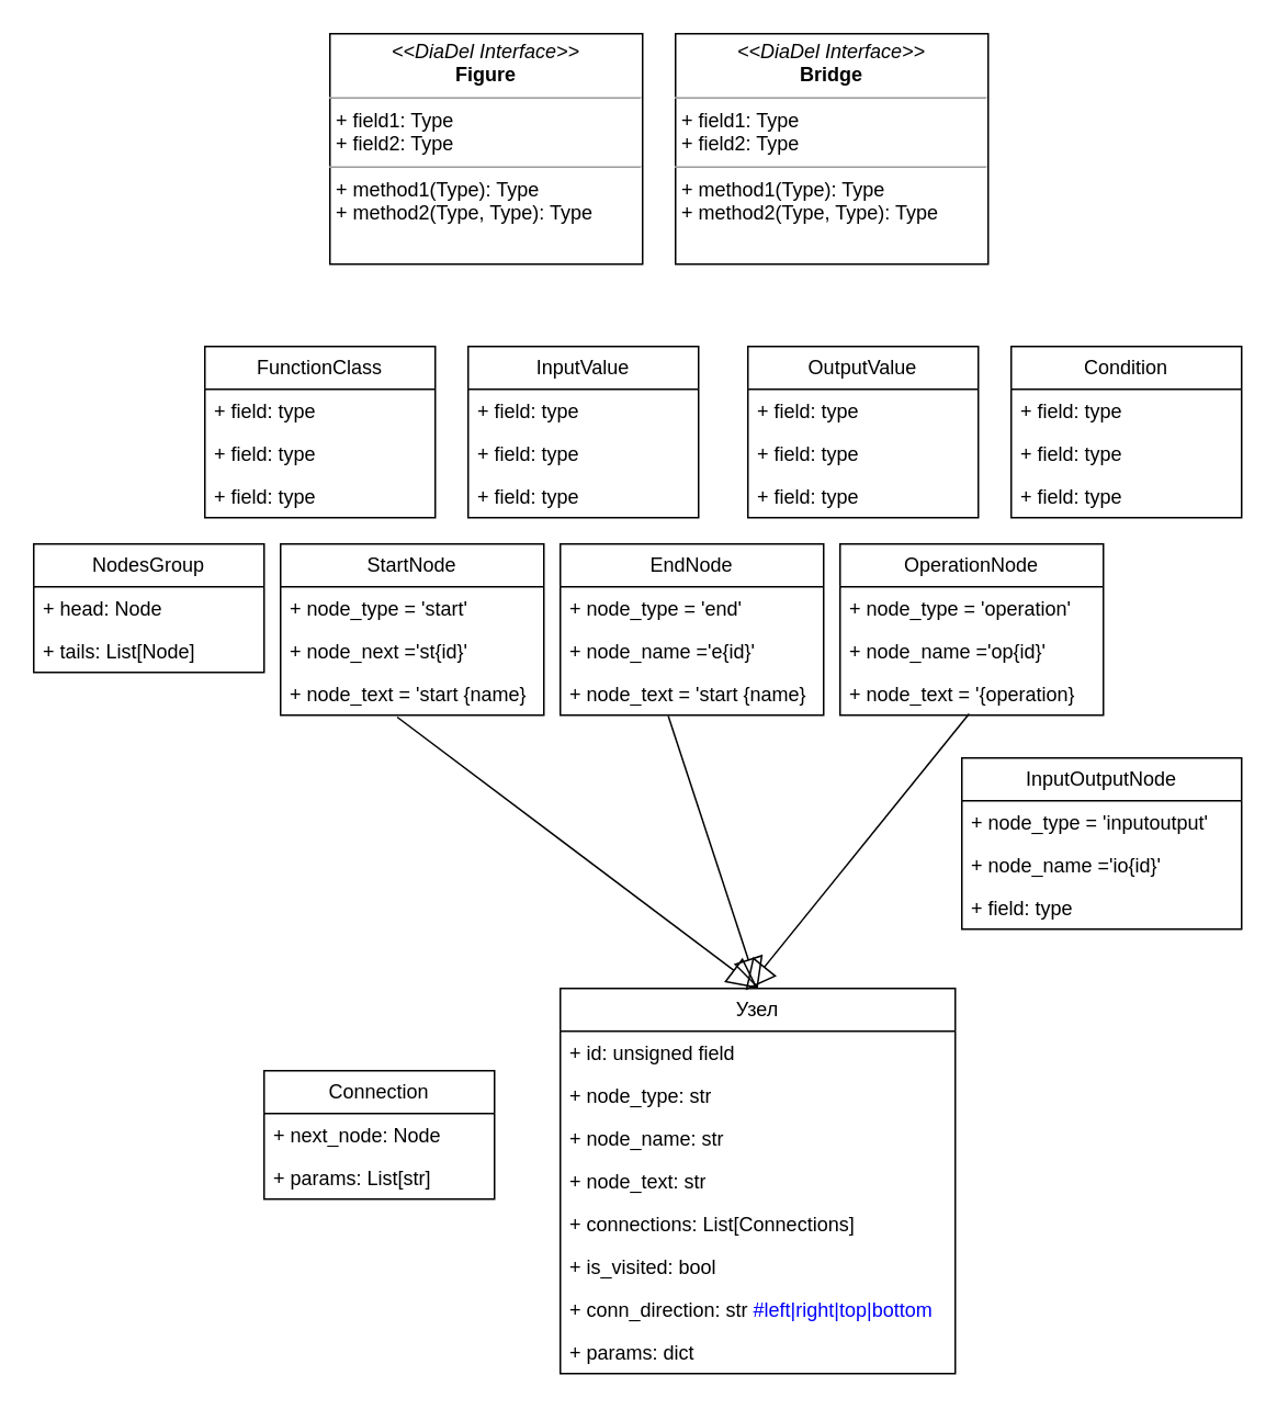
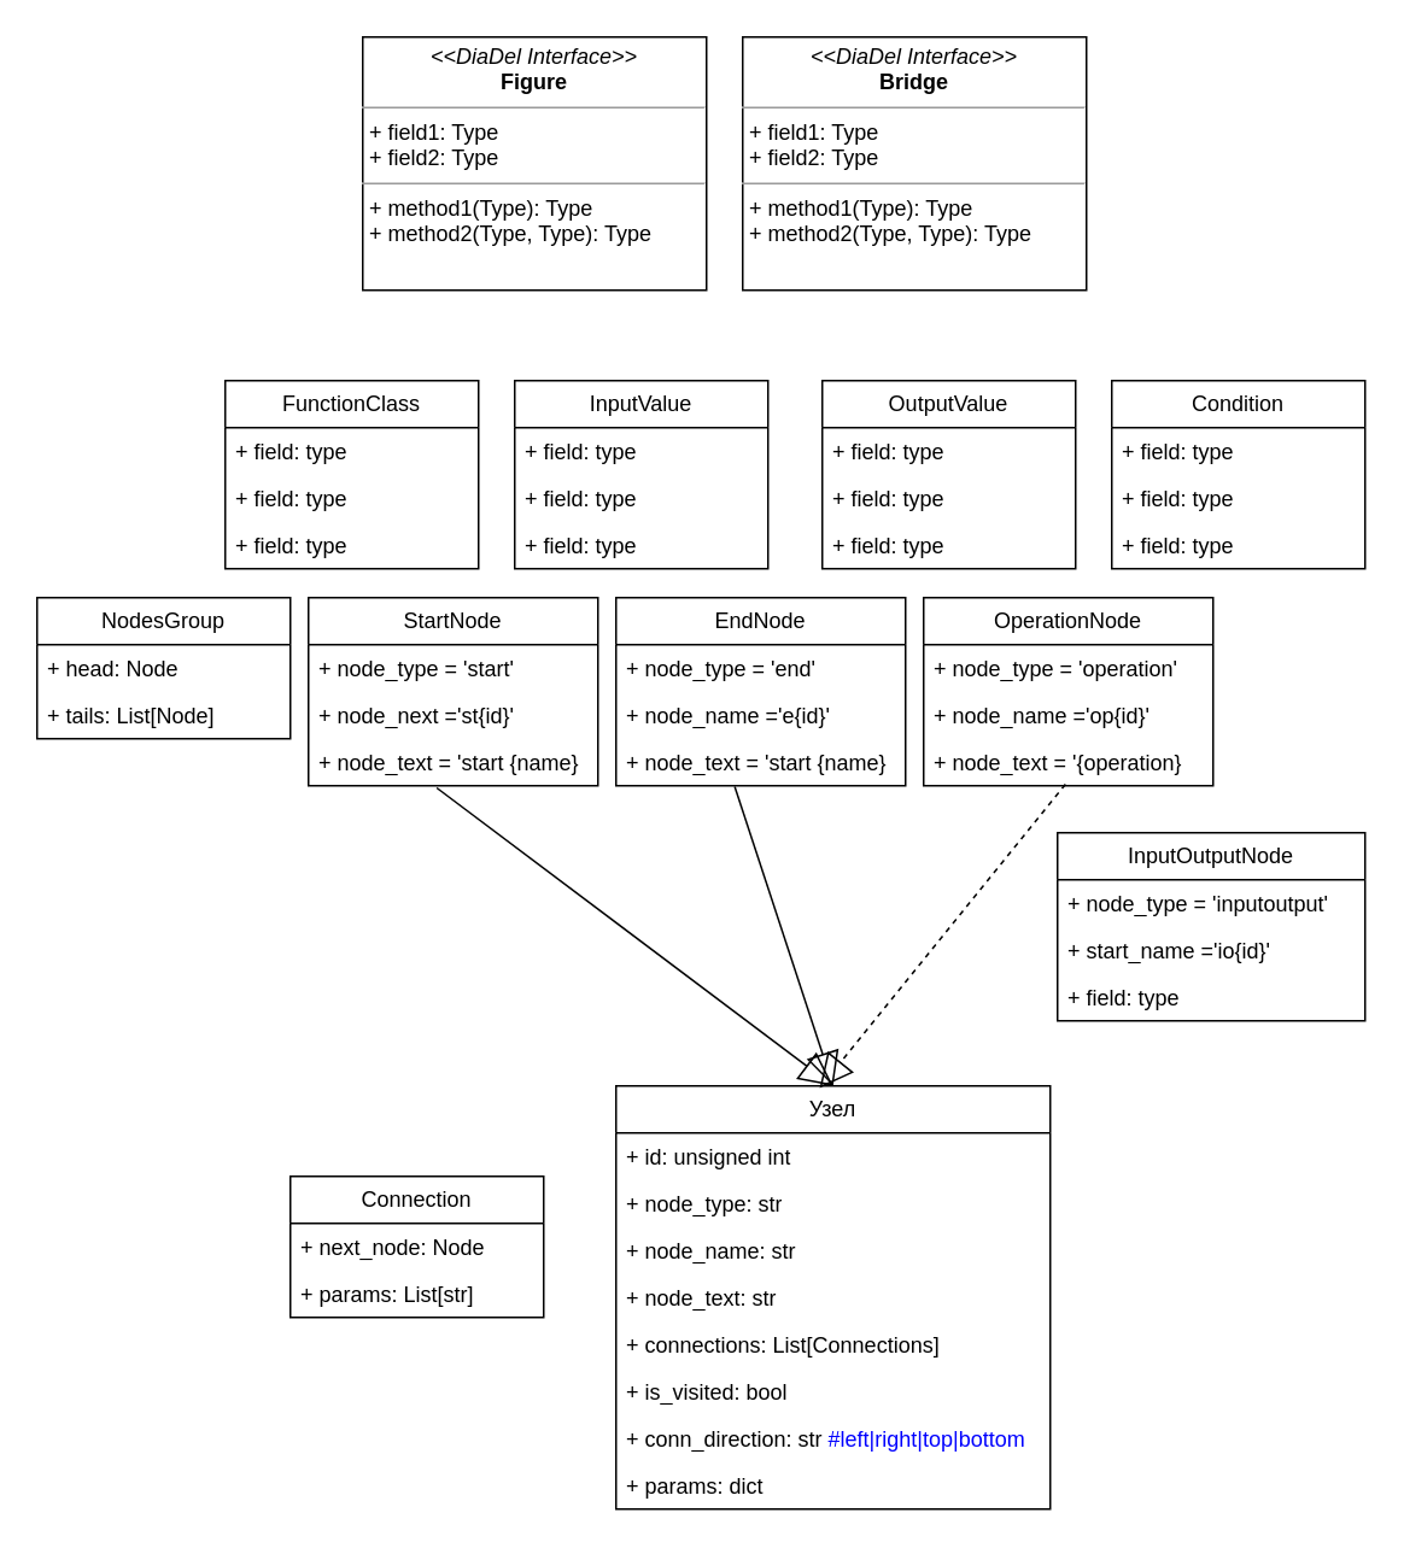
  <mxCell id="0" />
  <mxCell id="1" parent="0" />
  <mxCell id="2" value="Узел" style="swimlane;fontStyle=0;childLayout=stackLayout;horizontal=1;startSize=26;fillColor=none;horizontalStack=0;resizeParent=1;resizeParentMax=0;resizeLast=0;collapsible=1;marginBottom=0;whiteSpace=wrap;html=1;" vertex="1" parent="1"><mxGeometry x="340" y="600" width="240" height="234" as="geometry" /></mxCell>
- <mxCell id="3" value="+ id: unsigned field" style="text;strokeColor=none;fillColor=none;align=left;verticalAlign=top;spacingLeft=4;spacingRight=4;overflow=hidden;rotatable=0;points=[[0,0.5],[1,0.5]];portConstraint=eastwest;whiteSpace=wrap;html=1;" vertex="1" parent="2"><mxGeometry y="26" width="240" height="26" as="geometry" /></mxCell>
+ <mxCell id="3" value="+ id: unsigned int" style="text;strokeColor=none;fillColor=none;align=left;verticalAlign=top;spacingLeft=4;spacingRight=4;overflow=hidden;rotatable=0;points=[[0,0.5],[1,0.5]];portConstraint=eastwest;whiteSpace=wrap;html=1;" vertex="1" parent="2"><mxGeometry y="26" width="240" height="26" as="geometry" /></mxCell>
  <mxCell id="4" value="+ node_type: str" style="text;strokeColor=none;fillColor=none;align=left;verticalAlign=top;spacingLeft=4;spacingRight=4;overflow=hidden;rotatable=0;points=[[0,0.5],[1,0.5]];portConstraint=eastwest;whiteSpace=wrap;html=1;" vertex="1" parent="2"><mxGeometry y="52" width="240" height="26" as="geometry" /></mxCell>
  <mxCell id="5" value="+ node_name: str" style="text;strokeColor=none;fillColor=none;align=left;verticalAlign=top;spacingLeft=4;spacingRight=4;overflow=hidden;rotatable=0;points=[[0,0.5],[1,0.5]];portConstraint=eastwest;whiteSpace=wrap;html=1;" vertex="1" parent="2"><mxGeometry y="78" width="240" height="26" as="geometry" /></mxCell>
  <mxCell id="6" value="+ node_text: str" style="text;strokeColor=none;fillColor=none;align=left;verticalAlign=top;spacingLeft=4;spacingRight=4;overflow=hidden;rotatable=0;points=[[0,0.5],[1,0.5]];portConstraint=eastwest;whiteSpace=wrap;html=1;" vertex="1" parent="2"><mxGeometry y="104" width="240" height="26" as="geometry" /></mxCell>
  <mxCell id="7" value="+ connections: List[Connections]" style="text;strokeColor=none;fillColor=none;align=left;verticalAlign=top;spacingLeft=4;spacingRight=4;overflow=hidden;rotatable=0;points=[[0,0.5],[1,0.5]];portConstraint=eastwest;whiteSpace=wrap;html=1;rounded=0;imageAspect=0;" vertex="1" parent="2"><mxGeometry y="130" width="240" height="26" as="geometry" /></mxCell>
  <mxCell id="8" value="+ is_visited: bool" style="text;strokeColor=none;fillColor=none;align=left;verticalAlign=top;spacingLeft=4;spacingRight=4;overflow=hidden;rotatable=0;points=[[0,0.5],[1,0.5]];portConstraint=eastwest;whiteSpace=wrap;html=1;rounded=0;imageAspect=0;" vertex="1" parent="2"><mxGeometry y="156" width="240" height="26" as="geometry" /></mxCell>
  <mxCell id="9" value="+ conn_direction: str &lt;font color=&quot;#0000ff&quot;&gt;#left|right|top|bottom&lt;/font&gt;" style="text;strokeColor=none;fillColor=none;align=left;verticalAlign=top;spacingLeft=4;spacingRight=4;overflow=hidden;rotatable=0;points=[[0,0.5],[1,0.5]];portConstraint=eastwest;whiteSpace=wrap;html=1;rounded=0;imageAspect=0;" vertex="1" parent="2"><mxGeometry y="182" width="240" height="26" as="geometry" /></mxCell>
  <mxCell id="10" value="+ params: dict" style="text;strokeColor=none;fillColor=none;align=left;verticalAlign=top;spacingLeft=4;spacingRight=4;overflow=hidden;rotatable=0;points=[[0,0.5],[1,0.5]];portConstraint=eastwest;whiteSpace=wrap;html=1;rounded=0;imageAspect=0;" vertex="1" parent="2"><mxGeometry y="208" width="240" height="26" as="geometry" /></mxCell>
  <mxCell id="11" value="Connection" style="swimlane;fontStyle=0;childLayout=stackLayout;horizontal=1;startSize=26;fillColor=none;horizontalStack=0;resizeParent=1;resizeParentMax=0;resizeLast=0;collapsible=1;marginBottom=0;whiteSpace=wrap;html=1;" vertex="1" parent="1"><mxGeometry x="160" y="650" width="140" height="78" as="geometry" /></mxCell>
  <mxCell id="12" value="+ next_node: Node" style="text;strokeColor=none;fillColor=none;align=left;verticalAlign=top;spacingLeft=4;spacingRight=4;overflow=hidden;rotatable=0;points=[[0,0.5],[1,0.5]];portConstraint=eastwest;whiteSpace=wrap;html=1;" vertex="1" parent="11"><mxGeometry y="26" width="140" height="26" as="geometry" /></mxCell>
  <mxCell id="13" value="+ params: List[str]" style="text;strokeColor=none;fillColor=none;align=left;verticalAlign=top;spacingLeft=4;spacingRight=4;overflow=hidden;rotatable=0;points=[[0,0.5],[1,0.5]];portConstraint=eastwest;whiteSpace=wrap;html=1;" vertex="1" parent="11"><mxGeometry y="52" width="140" height="26" as="geometry" /></mxCell>
  <mxCell id="14" value="NodesGroup" style="swimlane;fontStyle=0;childLayout=stackLayout;horizontal=1;startSize=26;fillColor=none;horizontalStack=0;resizeParent=1;resizeParentMax=0;resizeLast=0;collapsible=1;marginBottom=0;whiteSpace=wrap;html=1;" vertex="1" parent="1"><mxGeometry y="330" width="140" height="78" as="geometry" x="20" /></mxCell>
  <mxCell id="15" value="+ head: Node" style="text;strokeColor=none;fillColor=none;align=left;verticalAlign=top;spacingLeft=4;spacingRight=4;overflow=hidden;rotatable=0;points=[[0,0.5],[1,0.5]];portConstraint=eastwest;whiteSpace=wrap;html=1;" vertex="1" parent="14"><mxGeometry y="26" width="140" height="26" as="geometry" /></mxCell>
  <mxCell id="16" value="+ tails: List[Node]" style="text;strokeColor=none;fillColor=none;align=left;verticalAlign=top;spacingLeft=4;spacingRight=4;overflow=hidden;rotatable=0;points=[[0,0.5],[1,0.5]];portConstraint=eastwest;whiteSpace=wrap;html=1;" vertex="1" parent="14"><mxGeometry y="52" width="140" height="26" as="geometry" /></mxCell>
  <mxCell id="17" value="StartNode" style="swimlane;fontStyle=0;childLayout=stackLayout;horizontal=1;startSize=26;fillColor=none;horizontalStack=0;resizeParent=1;resizeParentMax=0;resizeLast=0;collapsible=1;marginBottom=0;whiteSpace=wrap;html=1;" vertex="1" parent="1"><mxGeometry x="170" y="330" width="160" height="104" as="geometry" /></mxCell>
  <mxCell id="18" value="+ node_type = 'start'" style="text;strokeColor=none;fillColor=none;align=left;verticalAlign=top;spacingLeft=4;spacingRight=4;overflow=hidden;rotatable=0;points=[[0,0.5],[1,0.5]];portConstraint=eastwest;whiteSpace=wrap;html=1;" vertex="1" parent="17"><mxGeometry y="26" width="160" height="26" as="geometry" /></mxCell>
  <mxCell id="19" value="+ node_next ='st{id}'" style="text;strokeColor=none;fillColor=none;align=left;verticalAlign=top;spacingLeft=4;spacingRight=4;overflow=hidden;rotatable=0;points=[[0,0.5],[1,0.5]];portConstraint=eastwest;whiteSpace=wrap;html=1;" vertex="1" parent="17"><mxGeometry y="52" width="160" height="26" as="geometry" /></mxCell>
  <mxCell id="20" value="+ node_text = 'start {name}" style="text;strokeColor=none;fillColor=none;align=left;verticalAlign=top;spacingLeft=4;spacingRight=4;overflow=hidden;rotatable=0;points=[[0,0.5],[1,0.5]];portConstraint=eastwest;whiteSpace=wrap;html=1;" vertex="1" parent="17"><mxGeometry y="78" width="160" height="26" as="geometry" /></mxCell>
  <mxCell id="21" value="EndNode" style="swimlane;fontStyle=0;childLayout=stackLayout;horizontal=1;startSize=26;fillColor=none;horizontalStack=0;resizeParent=1;resizeParentMax=0;resizeLast=0;collapsible=1;marginBottom=0;whiteSpace=wrap;html=1;" vertex="1" parent="1"><mxGeometry x="340" y="330" width="160" height="104" as="geometry" /></mxCell>
  <mxCell id="22" value="+ node_type = 'end'" style="text;strokeColor=none;fillColor=none;align=left;verticalAlign=top;spacingLeft=4;spacingRight=4;overflow=hidden;rotatable=0;points=[[0,0.5],[1,0.5]];portConstraint=eastwest;whiteSpace=wrap;html=1;" vertex="1" parent="21"><mxGeometry y="26" width="160" height="26" as="geometry" /></mxCell>
  <mxCell id="23" value="+ node_name ='e{id}'" style="text;strokeColor=none;fillColor=none;align=left;verticalAlign=top;spacingLeft=4;spacingRight=4;overflow=hidden;rotatable=0;points=[[0,0.5],[1,0.5]];portConstraint=eastwest;whiteSpace=wrap;html=1;" vertex="1" parent="21"><mxGeometry y="52" width="160" height="26" as="geometry" /></mxCell>
  <mxCell id="24" value="+ node_text = 'start {name}" style="text;strokeColor=none;fillColor=none;align=left;verticalAlign=top;spacingLeft=4;spacingRight=4;overflow=hidden;rotatable=0;points=[[0,0.5],[1,0.5]];portConstraint=eastwest;whiteSpace=wrap;html=1;" vertex="1" parent="21"><mxGeometry y="78" width="160" height="26" as="geometry" /></mxCell>
  <mxCell id="25" value="OperationNode" style="swimlane;fontStyle=0;childLayout=stackLayout;horizontal=1;startSize=26;fillColor=none;horizontalStack=0;resizeParent=1;resizeParentMax=0;resizeLast=0;collapsible=1;marginBottom=0;whiteSpace=wrap;html=1;" vertex="1" parent="1"><mxGeometry x="510" y="330" width="160" height="104" as="geometry" /></mxCell>
  <mxCell id="26" value="+ node_type = 'operation'" style="text;strokeColor=none;fillColor=none;align=left;verticalAlign=top;spacingLeft=4;spacingRight=4;overflow=hidden;rotatable=0;points=[[0,0.5],[1,0.5]];portConstraint=eastwest;whiteSpace=wrap;html=1;" vertex="1" parent="25"><mxGeometry y="26" width="160" height="26" as="geometry" /></mxCell>
  <mxCell id="27" value="+ node_name ='op{id}'" style="text;strokeColor=none;fillColor=none;align=left;verticalAlign=top;spacingLeft=4;spacingRight=4;overflow=hidden;rotatable=0;points=[[0,0.5],[1,0.5]];portConstraint=eastwest;whiteSpace=wrap;html=1;" vertex="1" parent="25"><mxGeometry y="52" width="160" height="26" as="geometry" /></mxCell>
  <mxCell id="28" value="+ node_text = '{operation}" style="text;strokeColor=none;fillColor=none;align=left;verticalAlign=top;spacingLeft=4;spacingRight=4;overflow=hidden;rotatable=0;points=[[0,0.5],[1,0.5]];portConstraint=eastwest;whiteSpace=wrap;html=1;" vertex="1" parent="25"><mxGeometry y="78" width="160" height="26" as="geometry" /></mxCell>
  <mxCell id="29" value="FunctionClass" style="swimlane;fontStyle=0;childLayout=stackLayout;horizontal=1;startSize=26;fillColor=none;horizontalStack=0;resizeParent=1;resizeParentMax=0;resizeLast=0;collapsible=1;marginBottom=0;whiteSpace=wrap;html=1;" vertex="1" parent="1"><mxGeometry x="124" y="210" width="140" height="104" as="geometry" /></mxCell>
  <mxCell id="30" value="+ field: type" style="text;strokeColor=none;fillColor=none;align=left;verticalAlign=top;spacingLeft=4;spacingRight=4;overflow=hidden;rotatable=0;points=[[0,0.5],[1,0.5]];portConstraint=eastwest;whiteSpace=wrap;html=1;" vertex="1" parent="29"><mxGeometry y="26" width="140" height="26" as="geometry" /></mxCell>
  <mxCell id="31" value="+ field: type" style="text;strokeColor=none;fillColor=none;align=left;verticalAlign=top;spacingLeft=4;spacingRight=4;overflow=hidden;rotatable=0;points=[[0,0.5],[1,0.5]];portConstraint=eastwest;whiteSpace=wrap;html=1;" vertex="1" parent="29"><mxGeometry y="52" width="140" height="26" as="geometry" /></mxCell>
  <mxCell id="32" value="+ field: type" style="text;strokeColor=none;fillColor=none;align=left;verticalAlign=top;spacingLeft=4;spacingRight=4;overflow=hidden;rotatable=0;points=[[0,0.5],[1,0.5]];portConstraint=eastwest;whiteSpace=wrap;html=1;" vertex="1" parent="29"><mxGeometry y="78" width="140" height="26" as="geometry" /></mxCell>
  <mxCell id="33" value="InputValue" style="swimlane;fontStyle=0;childLayout=stackLayout;horizontal=1;startSize=26;fillColor=none;horizontalStack=0;resizeParent=1;resizeParentMax=0;resizeLast=0;collapsible=1;marginBottom=0;whiteSpace=wrap;html=1;" vertex="1" parent="1"><mxGeometry x="284" y="210" width="140" height="104" as="geometry" /></mxCell>
  <mxCell id="34" value="+ field: type" style="text;strokeColor=none;fillColor=none;align=left;verticalAlign=top;spacingLeft=4;spacingRight=4;overflow=hidden;rotatable=0;points=[[0,0.5],[1,0.5]];portConstraint=eastwest;whiteSpace=wrap;html=1;" vertex="1" parent="33"><mxGeometry y="26" width="140" height="26" as="geometry" /></mxCell>
  <mxCell id="35" value="+ field: type" style="text;strokeColor=none;fillColor=none;align=left;verticalAlign=top;spacingLeft=4;spacingRight=4;overflow=hidden;rotatable=0;points=[[0,0.5],[1,0.5]];portConstraint=eastwest;whiteSpace=wrap;html=1;" vertex="1" parent="33"><mxGeometry y="52" width="140" height="26" as="geometry" /></mxCell>
  <mxCell id="36" value="+ field: type" style="text;strokeColor=none;fillColor=none;align=left;verticalAlign=top;spacingLeft=4;spacingRight=4;overflow=hidden;rotatable=0;points=[[0,0.5],[1,0.5]];portConstraint=eastwest;whiteSpace=wrap;html=1;" vertex="1" parent="33"><mxGeometry y="78" width="140" height="26" as="geometry" /></mxCell>
  <mxCell id="37" value="OutputValue" style="swimlane;fontStyle=0;childLayout=stackLayout;horizontal=1;startSize=26;fillColor=none;horizontalStack=0;resizeParent=1;resizeParentMax=0;resizeLast=0;collapsible=1;marginBottom=0;whiteSpace=wrap;html=1;" vertex="1" parent="1"><mxGeometry x="454" y="210" width="140" height="104" as="geometry" /></mxCell>
  <mxCell id="38" value="+ field: type" style="text;strokeColor=none;fillColor=none;align=left;verticalAlign=top;spacingLeft=4;spacingRight=4;overflow=hidden;rotatable=0;points=[[0,0.5],[1,0.5]];portConstraint=eastwest;whiteSpace=wrap;html=1;" vertex="1" parent="37"><mxGeometry y="26" width="140" height="26" as="geometry" /></mxCell>
  <mxCell id="39" value="+ field: type" style="text;strokeColor=none;fillColor=none;align=left;verticalAlign=top;spacingLeft=4;spacingRight=4;overflow=hidden;rotatable=0;points=[[0,0.5],[1,0.5]];portConstraint=eastwest;whiteSpace=wrap;html=1;" vertex="1" parent="37"><mxGeometry y="52" width="140" height="26" as="geometry" /></mxCell>
  <mxCell id="40" value="+ field: type" style="text;strokeColor=none;fillColor=none;align=left;verticalAlign=top;spacingLeft=4;spacingRight=4;overflow=hidden;rotatable=0;points=[[0,0.5],[1,0.5]];portConstraint=eastwest;whiteSpace=wrap;html=1;" vertex="1" parent="37"><mxGeometry y="78" width="140" height="26" as="geometry" /></mxCell>
  <mxCell id="41" value="Condition" style="swimlane;fontStyle=0;childLayout=stackLayout;horizontal=1;startSize=26;fillColor=none;horizontalStack=0;resizeParent=1;resizeParentMax=0;resizeLast=0;collapsible=1;marginBottom=0;whiteSpace=wrap;html=1;" vertex="1" parent="1"><mxGeometry x="614" y="210" width="140" height="104" as="geometry" /></mxCell>
  <mxCell id="42" value="+ field: type" style="text;strokeColor=none;fillColor=none;align=left;verticalAlign=top;spacingLeft=4;spacingRight=4;overflow=hidden;rotatable=0;points=[[0,0.5],[1,0.5]];portConstraint=eastwest;whiteSpace=wrap;html=1;" vertex="1" parent="41"><mxGeometry y="26" width="140" height="26" as="geometry" /></mxCell>
  <mxCell id="43" value="+ field: type" style="text;strokeColor=none;fillColor=none;align=left;verticalAlign=top;spacingLeft=4;spacingRight=4;overflow=hidden;rotatable=0;points=[[0,0.5],[1,0.5]];portConstraint=eastwest;whiteSpace=wrap;html=1;" vertex="1" parent="41"><mxGeometry y="52" width="140" height="26" as="geometry" /></mxCell>
  <mxCell id="44" value="+ field: type" style="text;strokeColor=none;fillColor=none;align=left;verticalAlign=top;spacingLeft=4;spacingRight=4;overflow=hidden;rotatable=0;points=[[0,0.5],[1,0.5]];portConstraint=eastwest;whiteSpace=wrap;html=1;" vertex="1" parent="41"><mxGeometry y="78" width="140" height="26" as="geometry" /></mxCell>
  <mxCell id="45" value="&lt;p style=&quot;margin:0px;margin-top:4px;text-align:center;&quot;&gt;&lt;i&gt;&amp;lt;&amp;lt;DiaDel Interface&amp;gt;&amp;gt;&lt;/i&gt;&lt;br&gt;&lt;b&gt;Figure&lt;/b&gt;&lt;/p&gt;&lt;hr size=&quot;1&quot;&gt;&lt;p style=&quot;margin:0px;margin-left:4px;&quot;&gt;+ field1: Type&lt;br&gt;+ field2: Type&lt;/p&gt;&lt;hr size=&quot;1&quot;&gt;&lt;p style=&quot;margin:0px;margin-left:4px;&quot;&gt;+ method1(Type): Type&lt;br&gt;+ method2(Type, Type): Type&lt;/p&gt;" style="verticalAlign=top;align=left;overflow=fill;html=1;whiteSpace=wrap;" vertex="1" parent="1"><mxGeometry x="200" y="20" width="190" height="140" as="geometry" /></mxCell>
  <mxCell id="46" value="&lt;p style=&quot;margin:0px;margin-top:4px;text-align:center;&quot;&gt;&lt;i&gt;&amp;lt;&amp;lt;DiaDel Interface&amp;gt;&amp;gt;&lt;/i&gt;&lt;br&gt;&lt;b&gt;Bridge&lt;/b&gt;&lt;/p&gt;&lt;hr size=&quot;1&quot;&gt;&lt;p style=&quot;margin:0px;margin-left:4px;&quot;&gt;+ field1: Type&lt;br&gt;+ field2: Type&lt;/p&gt;&lt;hr size=&quot;1&quot;&gt;&lt;p style=&quot;margin:0px;margin-left:4px;&quot;&gt;+ method1(Type): Type&lt;br&gt;+ method2(Type, Type): Type&lt;/p&gt;" style="verticalAlign=top;align=left;overflow=fill;html=1;whiteSpace=wrap;" vertex="1" parent="1"><mxGeometry x="410" y="20" width="190" height="140" as="geometry" /></mxCell>
  <mxCell id="47" value="" style="endArrow=block;endSize=16;endFill=0;html=1;rounded=0;exitX=0.443;exitY=1.045;exitDx=0;exitDy=0;exitPerimeter=0;entryX=0.5;entryY=0;entryDx=0;entryDy=0;" edge="1" parent="1" source="20" target="2"><mxGeometry width="160" relative="1" as="geometry"><mxPoint x="320" y="490" as="sourcePoint" /><mxPoint x="480" y="490" as="targetPoint" /></mxGeometry></mxCell>
  <mxCell id="48" value="" style="endArrow=block;endSize=16;endFill=0;html=1;rounded=0;exitX=0.41;exitY=1.019;exitDx=0;exitDy=0;exitPerimeter=0;entryX=0.5;entryY=0;entryDx=0;entryDy=0;" edge="1" parent="1" source="24" target="2"><mxGeometry width="160" relative="1" as="geometry"><mxPoint x="440" y="490" as="sourcePoint" /><mxPoint x="600" y="490" as="targetPoint" /></mxGeometry></mxCell>
- <mxCell id="49" value="" style="endArrow=block;endSize=16;endFill=0;html=1;rounded=0;exitX=0.49;exitY=0.968;exitDx=0;exitDy=0;exitPerimeter=0;entryX=0.469;entryY=0.005;entryDx=0;entryDy=0;entryPerimeter=0;" edge="1" parent="1" source="28" target="2"><mxGeometry width="160" relative="1" as="geometry"><mxPoint x="550" y="530" as="sourcePoint" /><mxPoint x="468" y="600" as="targetPoint" /></mxGeometry></mxCell>
+ <mxCell id="49" value="" style="endArrow=block;endSize=16;endFill=0;html=1;rounded=0;exitX=0.49;exitY=0.968;exitDx=0;exitDy=0;exitPerimeter=0;entryX=0.469;entryY=0.005;entryDx=0;entryDy=0;entryPerimeter=0;dashed=1;" edge="1" parent="1" source="28" target="2"><mxGeometry width="160" relative="1" as="geometry"><mxPoint x="550" y="530" as="sourcePoint" /><mxPoint x="468" y="600" as="targetPoint" /></mxGeometry></mxCell>
  <mxCell id="50" value="InputOutputNode" style="swimlane;fontStyle=0;childLayout=stackLayout;horizontal=1;startSize=26;fillColor=none;horizontalStack=0;resizeParent=1;resizeParentMax=0;resizeLast=0;collapsible=1;marginBottom=0;whiteSpace=wrap;html=1;" vertex="1" parent="1"><mxGeometry x="584" y="460" width="170" height="104" as="geometry" /></mxCell>
  <mxCell id="51" value="+ node_type = 'inputoutput'" style="text;strokeColor=none;fillColor=none;align=left;verticalAlign=top;spacingLeft=4;spacingRight=4;overflow=hidden;rotatable=0;points=[[0,0.5],[1,0.5]];portConstraint=eastwest;whiteSpace=wrap;html=1;" vertex="1" parent="50"><mxGeometry y="26" width="170" height="26" as="geometry" /></mxCell>
- <mxCell id="52" value="+ node_name ='io{id}'" style="text;strokeColor=none;fillColor=none;align=left;verticalAlign=top;spacingLeft=4;spacingRight=4;overflow=hidden;rotatable=0;points=[[0,0.5],[1,0.5]];portConstraint=eastwest;whiteSpace=wrap;html=1;" vertex="1" parent="50"><mxGeometry y="52" width="170" height="26" as="geometry" /></mxCell>
+ <mxCell id="52" value="+ start_name ='io{id}'" style="text;strokeColor=none;fillColor=none;align=left;verticalAlign=top;spacingLeft=4;spacingRight=4;overflow=hidden;rotatable=0;points=[[0,0.5],[1,0.5]];portConstraint=eastwest;whiteSpace=wrap;html=1;" vertex="1" parent="50"><mxGeometry y="52" width="170" height="26" as="geometry" /></mxCell>
  <mxCell id="53" value="+ field: type" style="text;strokeColor=none;fillColor=none;align=left;verticalAlign=top;spacingLeft=4;spacingRight=4;overflow=hidden;rotatable=0;points=[[0,0.5],[1,0.5]];portConstraint=eastwest;whiteSpace=wrap;html=1;" vertex="1" parent="50"><mxGeometry y="78" width="170" height="26" as="geometry" /></mxCell>
